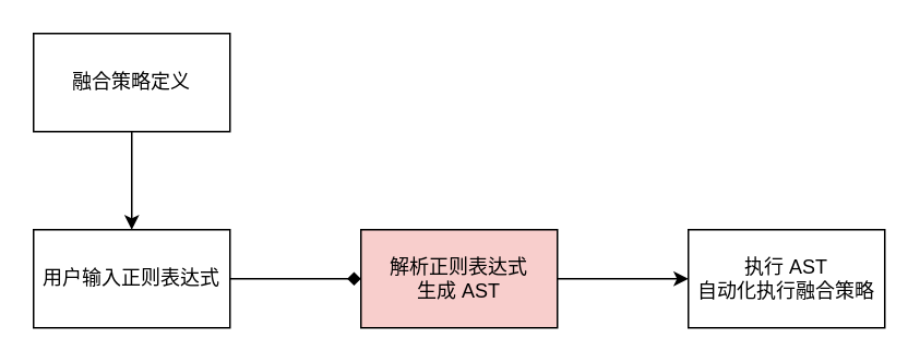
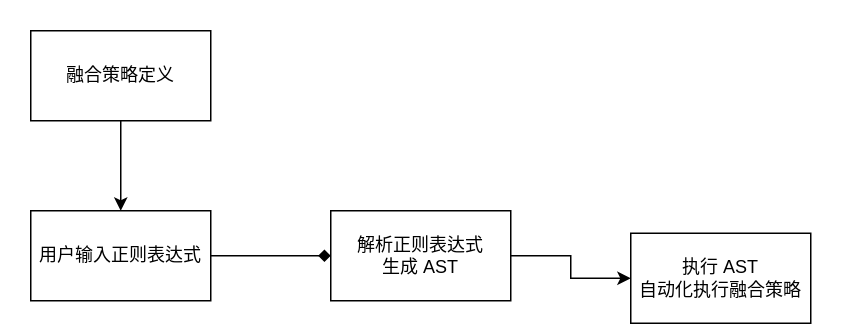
  <mxCell id="0" />
  <mxCell id="1" parent="0" />
  <mxCell id="2" value="" style="edgeStyle=orthogonalEdgeStyle;rounded=0;orthogonalLoop=1;jettySize=auto;html=1;" parent="1" source="3" target="5" edge="1"><mxGeometry relative="1" as="geometry" /></mxCell>
  <mxCell id="3" value="融合策略定义" style="rounded=0;whiteSpace=wrap;html=1;" parent="1" vertex="1"><mxGeometry x="20" y="20" width="120" height="60" as="geometry" /></mxCell>
  <mxCell id="4" value="" style="edgeStyle=orthogonalEdgeStyle;rounded=0;orthogonalLoop=1;jettySize=auto;html=1;endArrow=diamond;" parent="1" source="5" target="7" edge="1"><mxGeometry relative="1" as="geometry" /></mxCell>
  <mxCell id="5" value="用户输入正则表达式" style="whiteSpace=wrap;html=1;rounded=0;" parent="1" vertex="1"><mxGeometry x="20" y="140" width="120" height="60" as="geometry" /></mxCell>
  <mxCell id="6" value="" style="edgeStyle=orthogonalEdgeStyle;rounded=0;orthogonalLoop=1;jettySize=auto;html=1;" parent="1" source="7" target="8" edge="1"><mxGeometry relative="1" as="geometry" /></mxCell>
- <mxCell id="7" value="解析正则表达式&lt;br&gt;生成 AST" style="whiteSpace=wrap;html=1;rounded=0;fillColor=#f8cecc;" parent="1" vertex="1"><mxGeometry x="220" y="140" width="120" height="60" as="geometry" /></mxCell>
- <mxCell id="8" value="执行 AST&lt;br&gt;自动化执行融合策略" style="whiteSpace=wrap;html=1;rounded=0;" parent="1" vertex="1"><mxGeometry x="420" y="140" width="120" height="60" as="geometry" /></mxCell>
+ <mxCell id="7" value="解析正则表达式&lt;br&gt;生成 AST" style="whiteSpace=wrap;html=1;rounded=0;" parent="1" vertex="1"><mxGeometry x="220" y="140" width="120" height="60" as="geometry" /></mxCell>
+ <mxCell id="8" value="执行 AST&lt;br&gt;自动化执行融合策略" style="whiteSpace=wrap;html=1;rounded=0;" parent="1" vertex="1"><mxGeometry x="420" y="155" width="120" height="60" as="geometry" /></mxCell>
